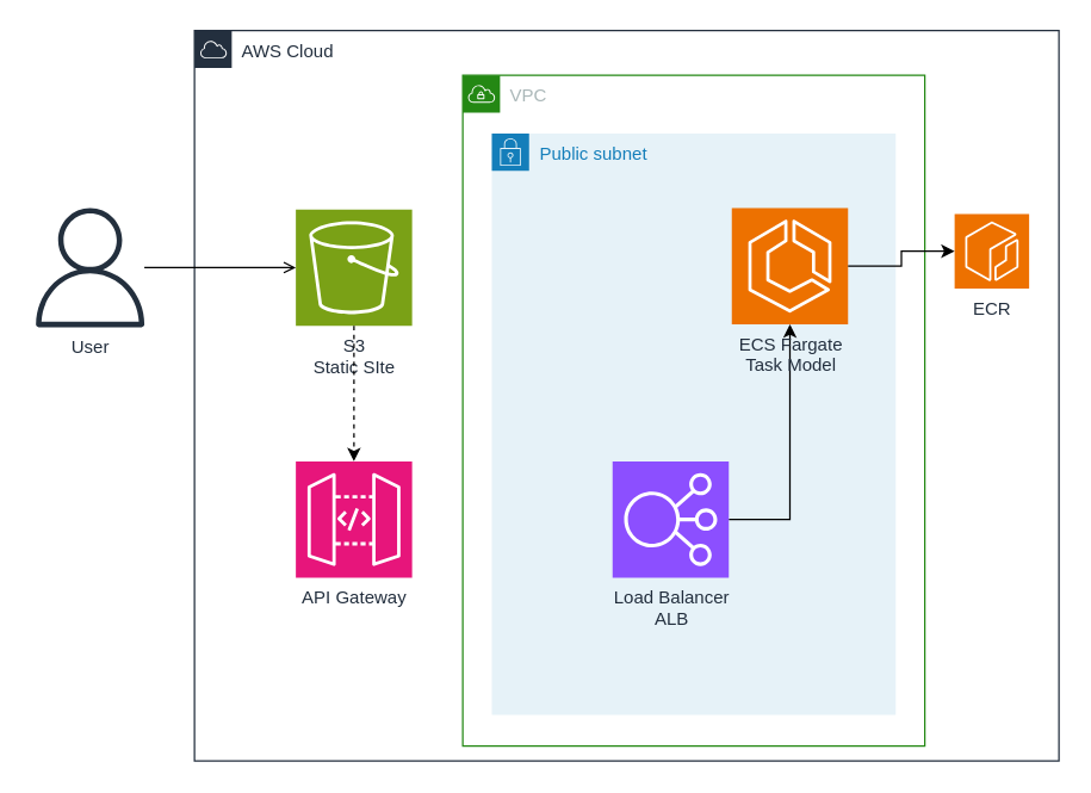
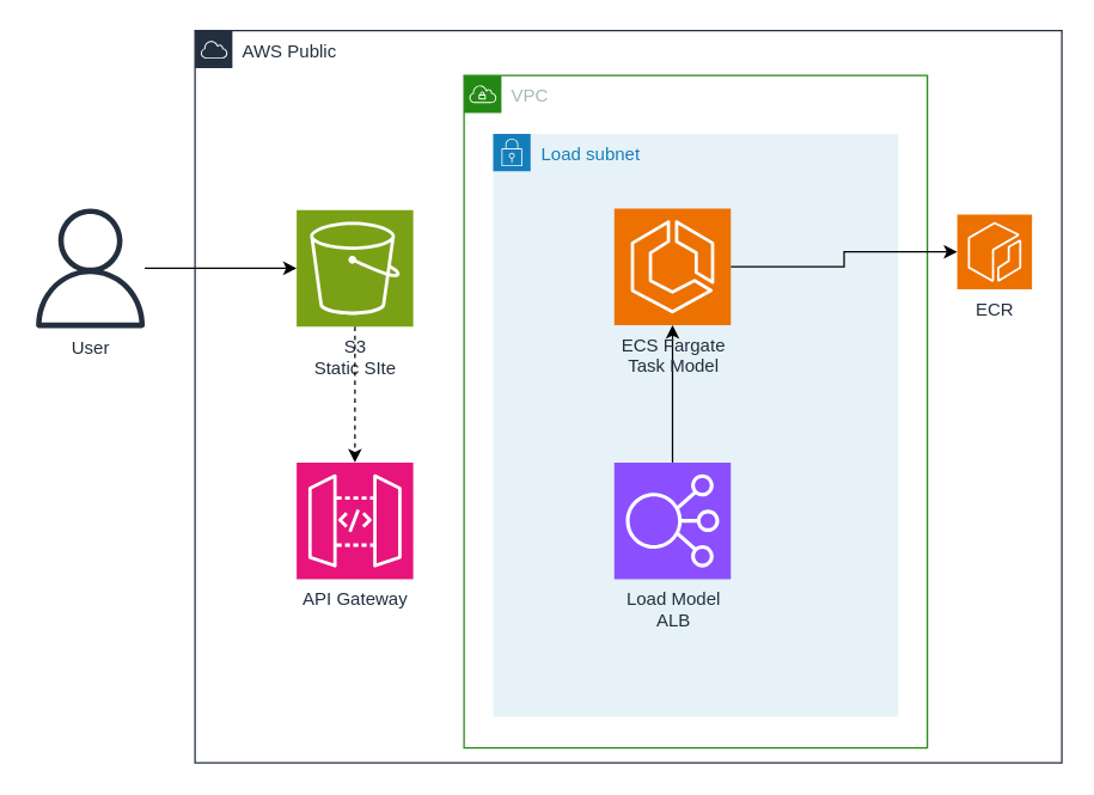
  <mxCell id="0" />
  <mxCell id="1" parent="0" />
- <mxCell id="2" value="AWS Cloud" style="points=[[0,0],[0.25,0],[0.5,0],[0.75,0],[1,0],[1,0.25],[1,0.5],[1,0.75],[1,1],[0.75,1],[0.5,1],[0.25,1],[0,1],[0,0.75],[0,0.5],[0,0.25]];outlineConnect=0;gradientColor=none;html=1;whiteSpace=wrap;fontSize=12;fontStyle=0;container=1;pointerEvents=0;collapsible=0;recursiveResize=0;shape=mxgraph.aws4.group;grIcon=mxgraph.aws4.group_aws_cloud;strokeColor=#232F3E;fillColor=none;verticalAlign=top;align=left;spacingLeft=30;fontColor=#232F3E;dashed=0;" parent="1" vertex="1"><mxGeometry x="130" y="20" width="580" height="490" as="geometry" /></mxCell>
+ <mxCell id="2" value="AWS Public" style="points=[[0,0],[0.25,0],[0.5,0],[0.75,0],[1,0],[1,0.25],[1,0.5],[1,0.75],[1,1],[0.75,1],[0.5,1],[0.25,1],[0,1],[0,0.75],[0,0.5],[0,0.25]];outlineConnect=0;gradientColor=none;html=1;whiteSpace=wrap;fontSize=12;fontStyle=0;container=1;pointerEvents=0;collapsible=0;recursiveResize=0;shape=mxgraph.aws4.group;grIcon=mxgraph.aws4.group_aws_cloud;strokeColor=#232F3E;fillColor=none;verticalAlign=top;align=left;spacingLeft=30;fontColor=#232F3E;dashed=0;" parent="1" vertex="1"><mxGeometry x="130" y="20" width="580" height="490" as="geometry" /></mxCell>
  <mxCell id="3" value="API Gateway" style="sketch=0;points=[[0,0,0],[0.25,0,0],[0.5,0,0],[0.75,0,0],[1,0,0],[0,1,0],[0.25,1,0],[0.5,1,0],[0.75,1,0],[1,1,0],[0,0.25,0],[0,0.5,0],[0,0.75,0],[1,0.25,0],[1,0.5,0],[1,0.75,0]];outlineConnect=0;fontColor=#232F3E;fillColor=#E7157B;strokeColor=#ffffff;dashed=0;verticalLabelPosition=bottom;verticalAlign=top;align=center;html=1;fontSize=12;fontStyle=0;aspect=fixed;shape=mxgraph.aws4.resourceIcon;resIcon=mxgraph.aws4.api_gateway;" parent="2" vertex="1"><mxGeometry x="68" y="289" width="78" height="78" as="geometry" /></mxCell>
  <mxCell id="4" value="S3&lt;br&gt;Static SIte" style="sketch=0;points=[[0,0,0],[0.25,0,0],[0.5,0,0],[0.75,0,0],[1,0,0],[0,1,0],[0.25,1,0],[0.5,1,0],[0.75,1,0],[1,1,0],[0,0.25,0],[0,0.5,0],[0,0.75,0],[1,0.25,0],[1,0.5,0],[1,0.75,0]];outlineConnect=0;fontColor=#232F3E;fillColor=#7AA116;strokeColor=#ffffff;dashed=0;verticalLabelPosition=bottom;verticalAlign=top;align=center;html=1;fontSize=12;fontStyle=0;aspect=fixed;shape=mxgraph.aws4.resourceIcon;resIcon=mxgraph.aws4.s3;" parent="2" vertex="1"><mxGeometry x="68" y="120" width="78" height="78" as="geometry" /></mxCell>
  <mxCell id="5" style="edgeStyle=orthogonalEdgeStyle;rounded=0;orthogonalLoop=1;jettySize=auto;html=1;entryX=0.5;entryY=0;entryDx=0;entryDy=0;entryPerimeter=0;dashed=1;" parent="2" source="4" target="3" edge="1"><mxGeometry relative="1" as="geometry" /></mxCell>
  <mxCell id="6" value="ECR" style="sketch=0;points=[[0,0,0],[0.25,0,0],[0.5,0,0],[0.75,0,0],[1,0,0],[0,1,0],[0.25,1,0],[0.5,1,0],[0.75,1,0],[1,1,0],[0,0.25,0],[0,0.5,0],[0,0.75,0],[1,0.25,0],[1,0.5,0],[1,0.75,0]];outlineConnect=0;fontColor=#232F3E;fillColor=#ED7100;strokeColor=#ffffff;dashed=0;verticalLabelPosition=bottom;verticalAlign=top;align=center;html=1;fontSize=12;fontStyle=0;aspect=fixed;shape=mxgraph.aws4.resourceIcon;resIcon=mxgraph.aws4.ecr;" parent="2" vertex="1"><mxGeometry x="510" y="123" width="50" height="50" as="geometry" /></mxCell>
  <mxCell id="7" value="VPC" style="points=[[0,0],[0.25,0],[0.5,0],[0.75,0],[1,0],[1,0.25],[1,0.5],[1,0.75],[1,1],[0.75,1],[0.5,1],[0.25,1],[0,1],[0,0.75],[0,0.5],[0,0.25]];outlineConnect=0;gradientColor=none;html=1;whiteSpace=wrap;fontSize=12;fontStyle=0;container=1;pointerEvents=0;collapsible=0;recursiveResize=0;shape=mxgraph.aws4.group;grIcon=mxgraph.aws4.group_vpc;strokeColor=#248814;fillColor=none;verticalAlign=top;align=left;spacingLeft=30;fontColor=#AAB7B8;dashed=0;" parent="1" vertex="1"><mxGeometry x="310" y="50" width="310" height="450" as="geometry" /></mxCell>
- <mxCell id="8" value="Public subnet" style="points=[[0,0],[0.25,0],[0.5,0],[0.75,0],[1,0],[1,0.25],[1,0.5],[1,0.75],[1,1],[0.75,1],[0.5,1],[0.25,1],[0,1],[0,0.75],[0,0.5],[0,0.25]];outlineConnect=0;gradientColor=none;html=1;whiteSpace=wrap;fontSize=12;fontStyle=0;container=1;pointerEvents=0;collapsible=0;recursiveResize=0;shape=mxgraph.aws4.group;grIcon=mxgraph.aws4.group_security_group;grStroke=0;strokeColor=#147EBA;fillColor=#E6F2F8;verticalAlign=top;align=left;spacingLeft=30;fontColor=#147EBA;dashed=0;" parent="7" vertex="1"><mxGeometry x="19.5" y="39" width="271" height="390" as="geometry" /></mxCell>
+ <mxCell id="8" value="Load subnet" style="points=[[0,0],[0.25,0],[0.5,0],[0.75,0],[1,0],[1,0.25],[1,0.5],[1,0.75],[1,1],[0.75,1],[0.5,1],[0.25,1],[0,1],[0,0.75],[0,0.5],[0,0.25]];outlineConnect=0;gradientColor=none;html=1;whiteSpace=wrap;fontSize=12;fontStyle=0;container=1;pointerEvents=0;collapsible=0;recursiveResize=0;shape=mxgraph.aws4.group;grIcon=mxgraph.aws4.group_security_group;grStroke=0;strokeColor=#147EBA;fillColor=#E6F2F8;verticalAlign=top;align=left;spacingLeft=30;fontColor=#147EBA;dashed=0;" parent="7" vertex="1"><mxGeometry x="19.5" y="39" width="271" height="390" as="geometry" /></mxCell>
  <mxCell id="9" style="edgeStyle=orthogonalEdgeStyle;rounded=0;orthogonalLoop=1;jettySize=auto;html=1;" parent="8" source="10" target="11" edge="1"><mxGeometry relative="1" as="geometry" /></mxCell>
- <mxCell id="10" value="Load Balancer&lt;br&gt;ALB" style="sketch=0;points=[[0,0,0],[0.25,0,0],[0.5,0,0],[0.75,0,0],[1,0,0],[0,1,0],[0.25,1,0],[0.5,1,0],[0.75,1,0],[1,1,0],[0,0.25,0],[0,0.5,0],[0,0.75,0],[1,0.25,0],[1,0.5,0],[1,0.75,0]];outlineConnect=0;fontColor=#232F3E;fillColor=#8C4FFF;strokeColor=#ffffff;dashed=0;verticalLabelPosition=bottom;verticalAlign=top;align=center;html=1;fontSize=12;fontStyle=0;aspect=fixed;shape=mxgraph.aws4.resourceIcon;resIcon=mxgraph.aws4.elastic_load_balancing;" parent="8" vertex="1"><mxGeometry x="81" y="220" width="78" height="78" as="geometry" /></mxCell>
- <mxCell id="11" value="ECS Fargate&lt;br&gt;Task Model" style="sketch=0;points=[[0,0,0],[0.25,0,0],[0.5,0,0],[0.75,0,0],[1,0,0],[0,1,0],[0.25,1,0],[0.5,1,0],[0.75,1,0],[1,1,0],[0,0.25,0],[0,0.5,0],[0,0.75,0],[1,0.25,0],[1,0.5,0],[1,0.75,0]];outlineConnect=0;fontColor=#232F3E;fillColor=#ED7100;strokeColor=#ffffff;dashed=0;verticalLabelPosition=bottom;verticalAlign=top;align=center;html=1;fontSize=12;fontStyle=0;aspect=fixed;shape=mxgraph.aws4.resourceIcon;resIcon=mxgraph.aws4.ecs;" parent="8" vertex="1"><mxGeometry x="161" y="50" width="78" height="78" as="geometry" /></mxCell>
- <mxCell id="12" style="edgeStyle=orthogonalEdgeStyle;rounded=0;orthogonalLoop=1;jettySize=auto;html=1;endArrow=open;" parent="1" source="13" target="4" edge="1"><mxGeometry relative="1" as="geometry" /></mxCell>
+ <mxCell id="10" value="Load Model&lt;br&gt;ALB" style="sketch=0;points=[[0,0,0],[0.25,0,0],[0.5,0,0],[0.75,0,0],[1,0,0],[0,1,0],[0.25,1,0],[0.5,1,0],[0.75,1,0],[1,1,0],[0,0.25,0],[0,0.5,0],[0,0.75,0],[1,0.25,0],[1,0.5,0],[1,0.75,0]];outlineConnect=0;fontColor=#232F3E;fillColor=#8C4FFF;strokeColor=#ffffff;dashed=0;verticalLabelPosition=bottom;verticalAlign=top;align=center;html=1;fontSize=12;fontStyle=0;aspect=fixed;shape=mxgraph.aws4.resourceIcon;resIcon=mxgraph.aws4.elastic_load_balancing;" parent="8" vertex="1"><mxGeometry x="81" y="220" width="78" height="78" as="geometry" /></mxCell>
+ <mxCell id="11" value="ECS Fargate&lt;br&gt;Task Model" style="sketch=0;points=[[0,0,0],[0.25,0,0],[0.5,0,0],[0.75,0,0],[1,0,0],[0,1,0],[0.25,1,0],[0.5,1,0],[0.75,1,0],[1,1,0],[0,0.25,0],[0,0.5,0],[0,0.75,0],[1,0.25,0],[1,0.5,0],[1,0.75,0]];outlineConnect=0;fontColor=#232F3E;fillColor=#ED7100;strokeColor=#ffffff;dashed=0;verticalLabelPosition=bottom;verticalAlign=top;align=center;html=1;fontSize=12;fontStyle=0;aspect=fixed;shape=mxgraph.aws4.resourceIcon;resIcon=mxgraph.aws4.ecs;" parent="8" vertex="1"><mxGeometry x="81" y="50" width="78" height="78" as="geometry" /></mxCell>
+ <mxCell id="12" style="edgeStyle=orthogonalEdgeStyle;rounded=0;orthogonalLoop=1;jettySize=auto;html=1;" parent="1" source="13" target="4" edge="1"><mxGeometry relative="1" as="geometry" /></mxCell>
  <mxCell id="13" value="User" style="sketch=0;outlineConnect=0;fontColor=#232F3E;gradientColor=none;fillColor=#232F3D;strokeColor=none;dashed=0;verticalLabelPosition=bottom;verticalAlign=top;align=center;html=1;fontSize=12;fontStyle=0;aspect=fixed;pointerEvents=1;shape=mxgraph.aws4.user;" parent="1" vertex="1"><mxGeometry x="20" y="139" width="80" height="80" as="geometry" /></mxCell>
  <mxCell id="14" style="edgeStyle=orthogonalEdgeStyle;rounded=0;orthogonalLoop=1;jettySize=auto;html=1;" parent="1" source="11" target="6" edge="1"><mxGeometry relative="1" as="geometry" /></mxCell>
